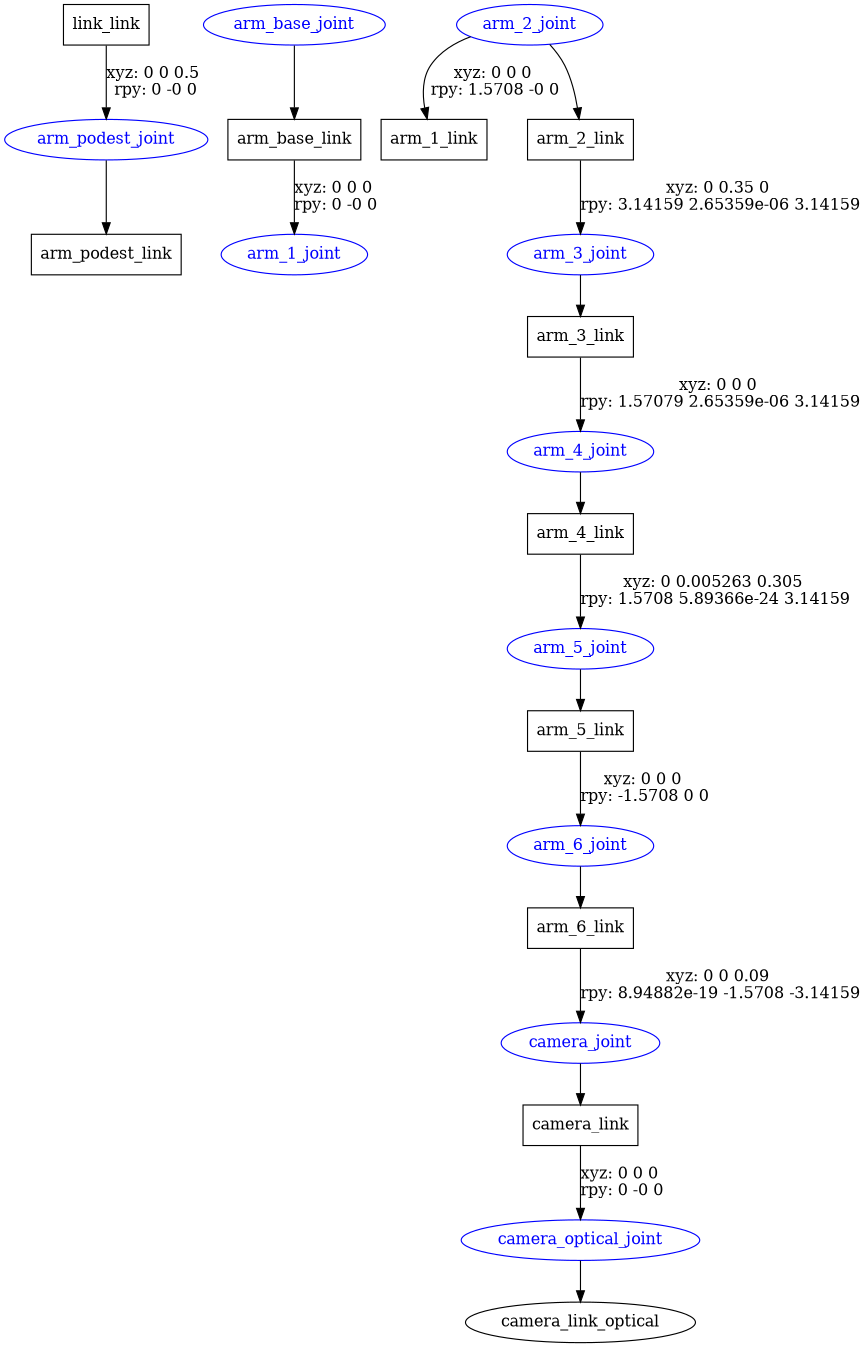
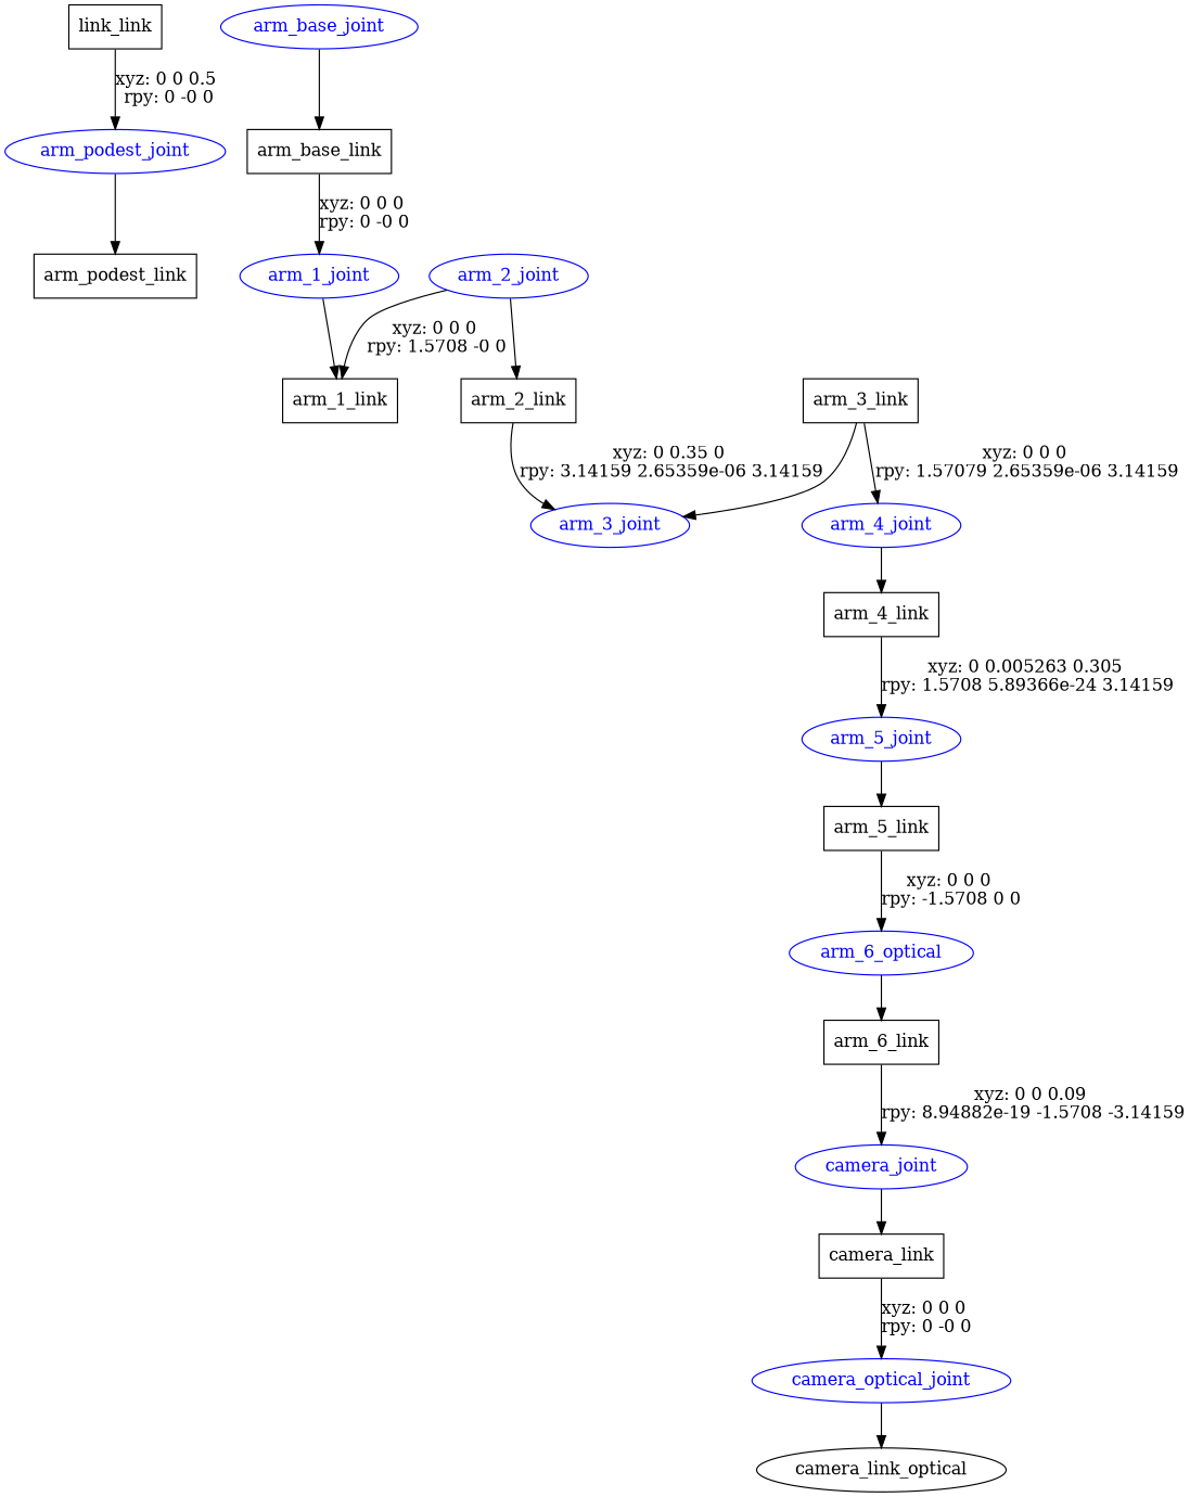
  digraph {
    node [shape=ellipse]
    n1 [label=link_link shape=box]
    arm_podest_joint [color=blue fontcolor=blue]
    n3 [label=arm_podest_link shape=box]
    arm_base_joint [color=blue fontcolor=blue]
    n5 [label=arm_base_link shape=box]
    arm_1_joint [color=blue fontcolor=blue]
    n7 [label=arm_1_link shape=box]
    arm_2_joint [color=blue fontcolor=blue]
    n9 [label=arm_2_link shape=box]
    arm_3_joint [color=blue fontcolor=blue]
    n11 [label=arm_3_link shape=box]
    arm_4_joint [color=blue fontcolor=blue]
    n13 [label=arm_4_link shape=box]
    arm_5_joint [color=blue fontcolor=blue]
    n15 [label=arm_5_link shape=box]
-   arm_6_joint [color=blue fontcolor=blue]
+   arm_6_joint [color=blue fontcolor=blue label=arm_6_optical]
    n17 [label=arm_6_link shape=box]
    camera_joint [color=blue fontcolor=blue]
    n19 [label=camera_link shape=box]
    camera_optical_joint [color=blue fontcolor=blue]
    n21 [label=camera_link_optical]
    n1 -> arm_podest_joint [label="xyz: 0 0 0.5 \nrpy: 0 -0 0"]
    arm_podest_joint -> n3
    arm_base_joint -> n5
    n5 -> arm_1_joint [label="xyz: 0 0 0 \nrpy: 0 -0 0"]
+   arm_1_joint -> n7
    arm_2_joint -> n7 [label="xyz: 0 0 0 \nrpy: 1.5708 -0 0"]
    arm_2_joint -> n9
    n9 -> arm_3_joint [label="xyz: 0 0.35 0 \nrpy: 3.14159 2.65359e-06 3.14159"]
-   arm_3_joint -> n11
+   n11 -> arm_3_joint
    n11 -> arm_4_joint [label="xyz: 0 0 0 \nrpy: 1.57079 2.65359e-06 3.14159"]
    arm_4_joint -> n13
    n13 -> arm_5_joint [label="xyz: 0 0.005263 0.305 \nrpy: 1.5708 5.89366e-24 3.14159"]
    arm_5_joint -> n15
    n15 -> arm_6_joint [label="xyz: 0 0 0 \nrpy: -1.5708 0 0"]
    arm_6_joint -> n17
    n17 -> camera_joint [label="xyz: 0 0 0.09 \nrpy: 8.94882e-19 -1.5708 -3.14159"]
    camera_joint -> n19
    n19 -> camera_optical_joint [label="xyz: 0 0 0 \nrpy: 0 -0 0"]
    camera_optical_joint -> n21
  }
